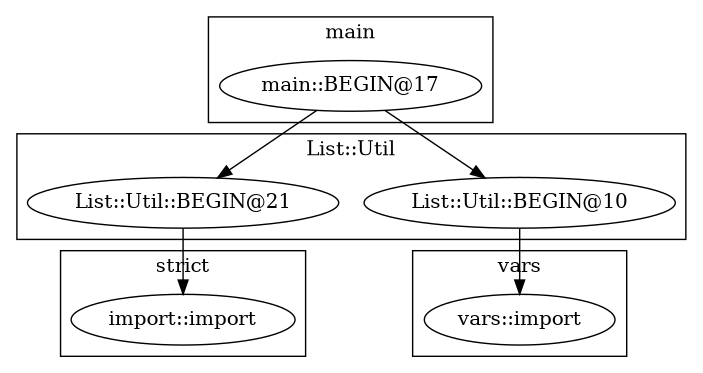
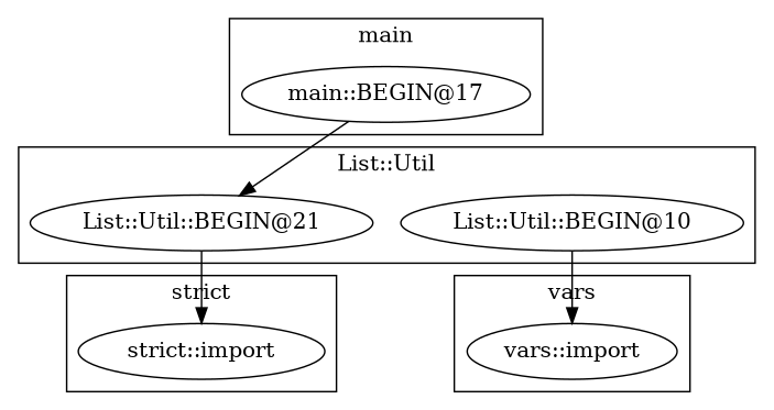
  digraph {
    n1 [label="List::Util::BEGIN@21"]
    n2 [label="List::Util::BEGIN@10"]
    "vars::import"
    "main::BEGIN@17"
-   "strict::import" [label="import::import"]
+   "strict::import"
    subgraph cluster_1 {
      label="List::Util"
      n1
      n2
    }
    subgraph cluster_2 {
      label=vars
      "vars::import"
    }
    subgraph cluster_3 {
      label=main
      "main::BEGIN@17"
    }
    subgraph cluster_4 {
      label="strict"
      "strict::import"
    }
    n1 -> "strict::import"
    n2 -> "vars::import"
    "main::BEGIN@17" -> n1
-   "main::BEGIN@17" -> n2
  }
